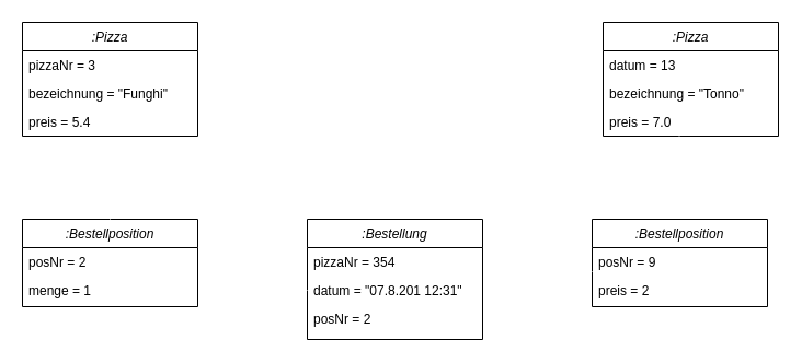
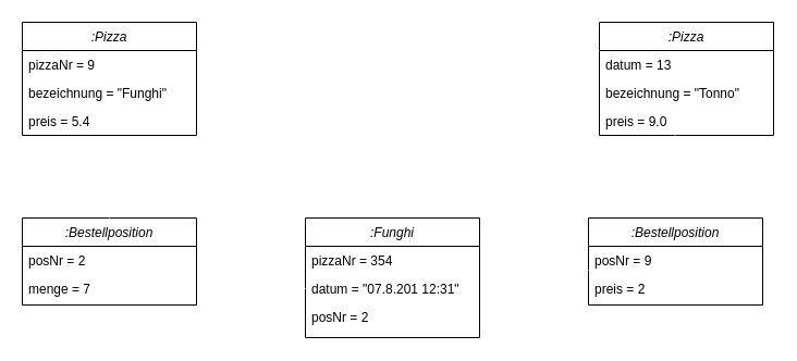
  <mxCell id="0" />
  <mxCell id="1" parent="0" />
- <mxCell id="2" value=":Bestellung" style="swimlane;fontStyle=2;align=center;verticalAlign=top;childLayout=stackLayout;horizontal=1;startSize=26;horizontalStack=0;resizeParent=1;resizeLast=0;collapsible=1;marginBottom=0;rounded=0;shadow=0;strokeWidth=1;" parent="1" vertex="1"><mxGeometry x="280" y="200" width="160" height="110" as="geometry"><mxRectangle x="230" y="140" width="160" height="26" as="alternateBounds" /></mxGeometry></mxCell>
+ <mxCell id="2" value=":Funghi" style="swimlane;fontStyle=2;align=center;verticalAlign=top;childLayout=stackLayout;horizontal=1;startSize=26;horizontalStack=0;resizeParent=1;resizeLast=0;collapsible=1;marginBottom=0;rounded=0;shadow=0;strokeWidth=1;" parent="1" vertex="1"><mxGeometry x="280" y="200" width="160" height="110" as="geometry"><mxRectangle x="230" y="140" width="160" height="26" as="alternateBounds" /></mxGeometry></mxCell>
  <mxCell id="3" value="pizzaNr = 354" style="text;align=left;verticalAlign=top;spacingLeft=4;spacingRight=4;overflow=hidden;rotatable=0;points=[[0,0.5],[1,0.5]];portConstraint=eastwest;" parent="2" vertex="1"><mxGeometry y="26" width="160" height="26" as="geometry" /></mxCell>
  <mxCell id="4" value="datum = &quot;07.8.201 12:31&quot;" style="text;align=left;verticalAlign=top;spacingLeft=4;spacingRight=4;overflow=hidden;rotatable=0;points=[[0,0.5],[1,0.5]];portConstraint=eastwest;rounded=0;shadow=0;html=0;" parent="2" vertex="1"><mxGeometry y="52" width="160" height="26" as="geometry" /></mxCell>
  <mxCell id="5" value="posNr = 2" style="text;align=left;verticalAlign=top;spacingLeft=4;spacingRight=4;overflow=hidden;rotatable=0;points=[[0,0.5],[1,0.5]];portConstraint=eastwest;rounded=0;shadow=0;html=0;" parent="2" vertex="1"><mxGeometry y="78" width="160" height="26" as="geometry" /></mxCell>
  <mxCell id="6" value=":Bestellposition" style="swimlane;fontStyle=2;align=center;verticalAlign=top;childLayout=stackLayout;horizontal=1;startSize=26;horizontalStack=0;resizeParent=1;resizeLast=0;collapsible=1;marginBottom=0;rounded=0;shadow=0;strokeWidth=1;" vertex="1" parent="1"><mxGeometry x="540" y="200" width="160" height="80" as="geometry"><mxRectangle x="230" y="140" width="160" height="26" as="alternateBounds" /></mxGeometry></mxCell>
  <mxCell id="7" value="posNr = 9" style="text;align=left;verticalAlign=top;spacingLeft=4;spacingRight=4;overflow=hidden;rotatable=0;points=[[0,0.5],[1,0.5]];portConstraint=eastwest;" vertex="1" parent="6"><mxGeometry y="26" width="160" height="26" as="geometry" /></mxCell>
  <mxCell id="8" value="preis = 2" style="text;align=left;verticalAlign=top;spacingLeft=4;spacingRight=4;overflow=hidden;rotatable=0;points=[[0,0.5],[1,0.5]];portConstraint=eastwest;rounded=0;shadow=0;html=0;" vertex="1" parent="6"><mxGeometry y="52" width="160" height="26" as="geometry" /></mxCell>
  <mxCell id="9" value=":Pizza" style="swimlane;fontStyle=2;align=center;verticalAlign=top;childLayout=stackLayout;horizontal=1;startSize=26;horizontalStack=0;resizeParent=1;resizeLast=0;collapsible=1;marginBottom=0;rounded=0;shadow=0;strokeWidth=1;" vertex="1" parent="1"><mxGeometry x="550" y="20" width="160" height="104" as="geometry"><mxRectangle x="230" y="140" width="160" height="26" as="alternateBounds" /></mxGeometry></mxCell>
  <mxCell id="10" value="datum = 13" style="text;align=left;verticalAlign=top;spacingLeft=4;spacingRight=4;overflow=hidden;rotatable=0;points=[[0,0.5],[1,0.5]];portConstraint=eastwest;" vertex="1" parent="9"><mxGeometry y="26" width="160" height="26" as="geometry" /></mxCell>
  <mxCell id="11" value="bezeichnung = &quot;Tonno&quot;" style="text;align=left;verticalAlign=top;spacingLeft=4;spacingRight=4;overflow=hidden;rotatable=0;points=[[0,0.5],[1,0.5]];portConstraint=eastwest;rounded=0;shadow=0;html=0;" vertex="1" parent="9"><mxGeometry y="52" width="160" height="26" as="geometry" /></mxCell>
- <mxCell id="12" value="preis = 7.0" style="text;align=left;verticalAlign=top;spacingLeft=4;spacingRight=4;overflow=hidden;rotatable=0;points=[[0,0.5],[1,0.5]];portConstraint=eastwest;rounded=0;shadow=0;html=0;" vertex="1" parent="9"><mxGeometry y="78" width="160" height="26" as="geometry" /></mxCell>
+ <mxCell id="12" value="preis = 9.0" style="text;align=left;verticalAlign=top;spacingLeft=4;spacingRight=4;overflow=hidden;rotatable=0;points=[[0,0.5],[1,0.5]];portConstraint=eastwest;rounded=0;shadow=0;html=0;" vertex="1" parent="9"><mxGeometry y="78" width="160" height="26" as="geometry" /></mxCell>
  <mxCell id="13" value=":Pizza" style="swimlane;fontStyle=2;align=center;verticalAlign=top;childLayout=stackLayout;horizontal=1;startSize=26;horizontalStack=0;resizeParent=1;resizeLast=0;collapsible=1;marginBottom=0;rounded=0;shadow=0;strokeWidth=1;" vertex="1" parent="1"><mxGeometry x="20" y="20" width="160" height="104" as="geometry"><mxRectangle x="230" y="140" width="160" height="26" as="alternateBounds" /></mxGeometry></mxCell>
- <mxCell id="14" value="pizzaNr = 3" style="text;align=left;verticalAlign=top;spacingLeft=4;spacingRight=4;overflow=hidden;rotatable=0;points=[[0,0.5],[1,0.5]];portConstraint=eastwest;" vertex="1" parent="13"><mxGeometry y="26" width="160" height="26" as="geometry" /></mxCell>
+ <mxCell id="14" value="pizzaNr = 9" style="text;align=left;verticalAlign=top;spacingLeft=4;spacingRight=4;overflow=hidden;rotatable=0;points=[[0,0.5],[1,0.5]];portConstraint=eastwest;" vertex="1" parent="13"><mxGeometry y="26" width="160" height="26" as="geometry" /></mxCell>
  <mxCell id="15" value="bezeichnung = &quot;Funghi&quot;" style="text;align=left;verticalAlign=top;spacingLeft=4;spacingRight=4;overflow=hidden;rotatable=0;points=[[0,0.5],[1,0.5]];portConstraint=eastwest;rounded=0;shadow=0;html=0;" vertex="1" parent="13"><mxGeometry y="52" width="160" height="26" as="geometry" /></mxCell>
  <mxCell id="16" value="preis = 5.4" style="text;align=left;verticalAlign=top;spacingLeft=4;spacingRight=4;overflow=hidden;rotatable=0;points=[[0,0.5],[1,0.5]];portConstraint=eastwest;rounded=0;shadow=0;html=0;" vertex="1" parent="13"><mxGeometry y="78" width="160" height="26" as="geometry" /></mxCell>
  <mxCell id="17" value="" style="edgeStyle=none;rounded=0;orthogonalLoop=1;jettySize=auto;html=1;strokeColor=#FFFFFF;endArrow=none;endFill=0;entryX=0;entryY=0.5;entryDx=0;entryDy=0;" edge="1" parent="1" source="18" target="4"><mxGeometry relative="1" as="geometry" /></mxCell>
  <mxCell id="18" value=":Bestellposition" style="swimlane;fontStyle=2;align=center;verticalAlign=top;childLayout=stackLayout;horizontal=1;startSize=26;horizontalStack=0;resizeParent=1;resizeLast=0;collapsible=1;marginBottom=0;rounded=0;shadow=0;strokeWidth=1;" vertex="1" parent="1"><mxGeometry x="20" y="200" width="160" height="80" as="geometry"><mxRectangle x="230" y="140" width="160" height="26" as="alternateBounds" /></mxGeometry></mxCell>
  <mxCell id="19" value="posNr = 2" style="text;align=left;verticalAlign=top;spacingLeft=4;spacingRight=4;overflow=hidden;rotatable=0;points=[[0,0.5],[1,0.5]];portConstraint=eastwest;" vertex="1" parent="18"><mxGeometry y="26" width="160" height="26" as="geometry" /></mxCell>
- <mxCell id="20" value="menge = 1" style="text;align=left;verticalAlign=top;spacingLeft=4;spacingRight=4;overflow=hidden;rotatable=0;points=[[0,0.5],[1,0.5]];portConstraint=eastwest;rounded=0;shadow=0;html=0;" vertex="1" parent="18"><mxGeometry y="52" width="160" height="26" as="geometry" /></mxCell>
+ <mxCell id="20" value="menge = 7" style="text;align=left;verticalAlign=top;spacingLeft=4;spacingRight=4;overflow=hidden;rotatable=0;points=[[0,0.5],[1,0.5]];portConstraint=eastwest;rounded=0;shadow=0;html=0;" vertex="1" parent="18"><mxGeometry y="52" width="160" height="26" as="geometry" /></mxCell>
  <mxCell id="21" style="orthogonalLoop=1;jettySize=auto;html=1;entryX=1.013;entryY=0.269;entryDx=0;entryDy=0;entryPerimeter=0;strokeColor=#FFFFFF;rounded=0;fillColor=#60a917;endArrow=none;endFill=0;" edge="1" parent="1" source="7" target="4"><mxGeometry relative="1" as="geometry" /></mxCell>
  <mxCell id="22" value="" style="edgeStyle=none;rounded=0;orthogonalLoop=1;jettySize=auto;html=1;strokeColor=#FFFFFF;endArrow=none;endFill=0;entryX=0.5;entryY=0;entryDx=0;entryDy=0;exitX=0.494;exitY=1.077;exitDx=0;exitDy=0;exitPerimeter=0;" edge="1" parent="1" source="16" target="18"><mxGeometry relative="1" as="geometry"><mxPoint x="190" y="261.111" as="sourcePoint" /><mxPoint x="290" y="275" as="targetPoint" /></mxGeometry></mxCell>
  <mxCell id="23" value="" style="edgeStyle=none;rounded=0;orthogonalLoop=1;jettySize=auto;html=1;strokeColor=#FFFFFF;endArrow=none;endFill=0;entryX=0.5;entryY=0;entryDx=0;entryDy=0;exitX=0.494;exitY=1.077;exitDx=0;exitDy=0;exitPerimeter=0;" edge="1" parent="1"><mxGeometry relative="1" as="geometry"><mxPoint x="619.5" y="124.002" as="sourcePoint" /><mxPoint x="620.46" y="198" as="targetPoint" /></mxGeometry></mxCell>
